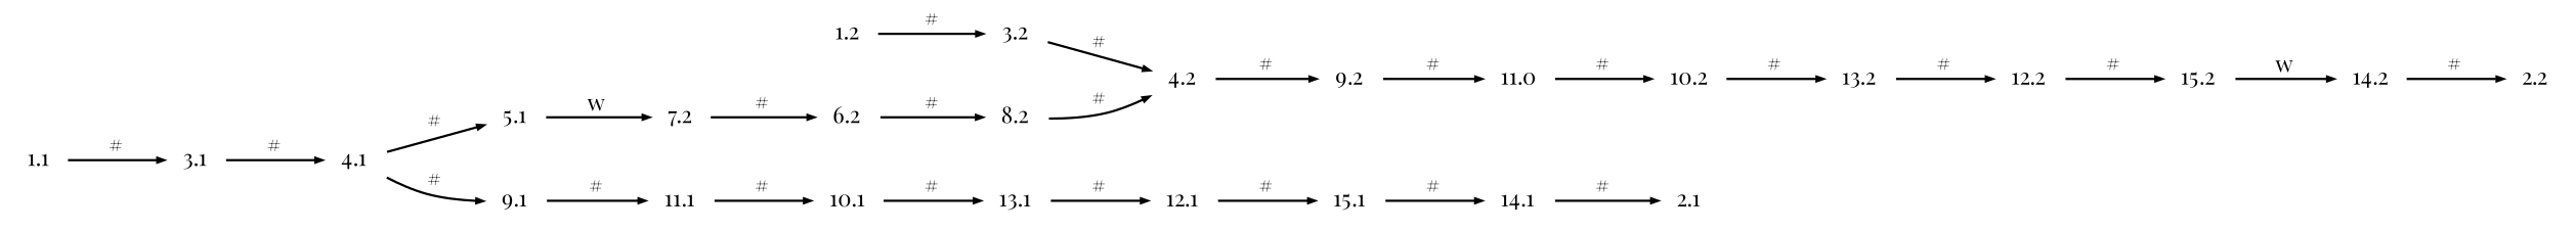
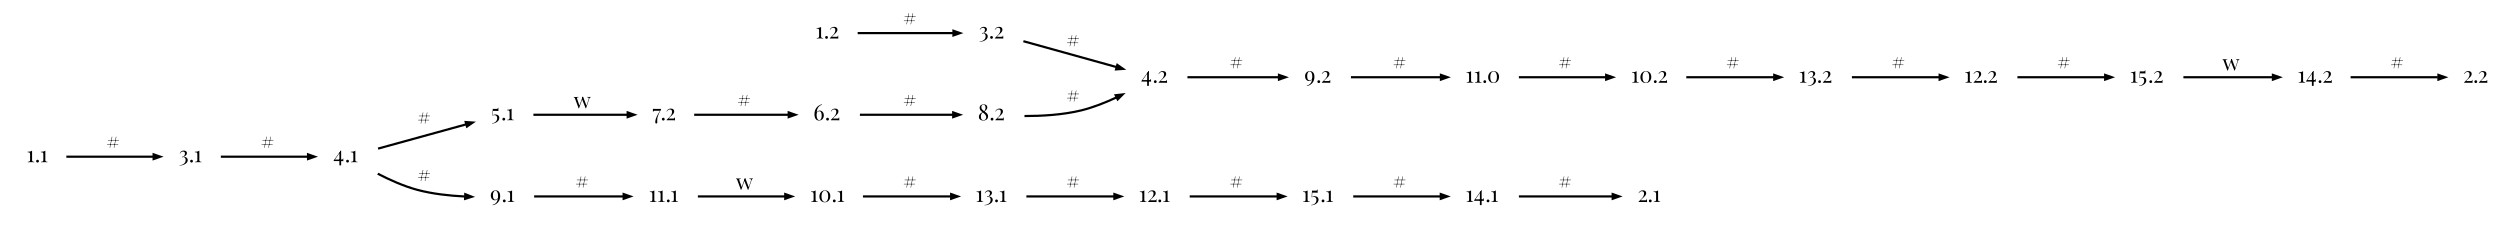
  digraph {
    fontname="Playfair Display"
    rankdir=LR
    node [fontname="Playfair Display" fontsize=10 shape=plaintext]
    edge [arrowsize=0.3 fontname="Playfair Display" fontsize=10]
    1.1 [height=.2 width=.3]
    3.1 [height=.2 width=.3]
    4.1 [height=.2 width=.3]
    5.1 [height=.2 width=.3]
    9.1 [height=.2 width=.3]
    1.2 [height=.2 width=.3]
    3.2 [height=.2 width=.3]
    4.2 [height=.2 width=.3]
    9.2 [height=.2 width=.3]
    7.2 [height=.2 width=.3]
    11.1 [height=.2 width=.3]
    n12 [height=.2 label=11.0 width=.3]
    6.2 [height=.2 width=.3]
    10.1 [height=.2 width=.3]
    10.2 [height=.2 width=.3]
    8.2 [height=.2 width=.3]
    13.1 [height=.2 width=.3]
    13.2 [height=.2 width=.3]
    12.1 [height=.2 width=.3]
    15.1 [height=.2 width=.3]
    12.2 [height=.2 width=.3]
    15.2 [height=.2 width=.3]
    14.1 [height=.2 width=.3]
    2.1 [height=.2 width=.3]
    14.2 [height=.2 width=.3]
    2.2 [height=.2 width=.3]
    1.1 -> 3.1 [label="#"]
    3.1 -> 4.1 [label="#"]
    4.1 -> 5.1 [label="#"]
    4.1 -> 9.1 [label="#"]
    5.1 -> 7.2 [label=w]
    9.1 -> 11.1 [label="#"]
    1.2 -> 3.2 [label="#"]
    3.2 -> 4.2 [label="#"]
    4.2 -> 9.2 [label="#"]
    9.2 -> n12 [label="#"]
    7.2 -> 6.2 [label="#"]
-   11.1 -> 10.1 [label="#"]
+   11.1 -> 10.1 [label=w]
    n12 -> 10.2 [label="#"]
    6.2 -> 8.2 [label="#"]
    10.1 -> 13.1 [label="#"]
    10.2 -> 13.2 [label="#"]
    8.2 -> 4.2 [label="#"]
    13.1 -> 12.1 [label="#"]
    13.2 -> 12.2 [label="#"]
    12.1 -> 15.1 [label="#"]
    15.1 -> 14.1 [label="#"]
    12.2 -> 15.2 [label="#"]
    15.2 -> 14.2 [label=w]
    14.1 -> 2.1 [label="#"]
    14.2 -> 2.2 [label="#"]
  }
